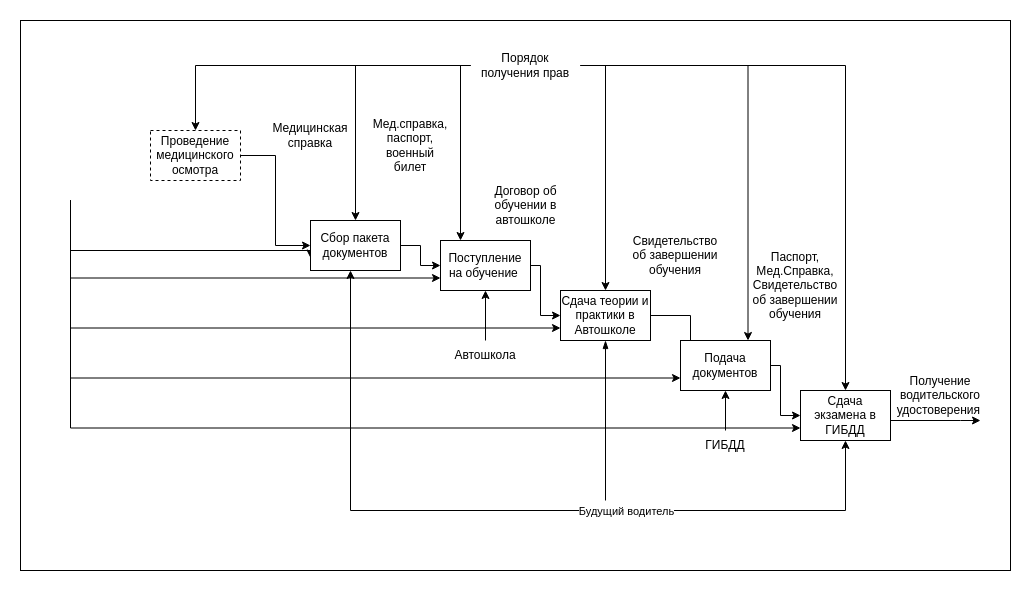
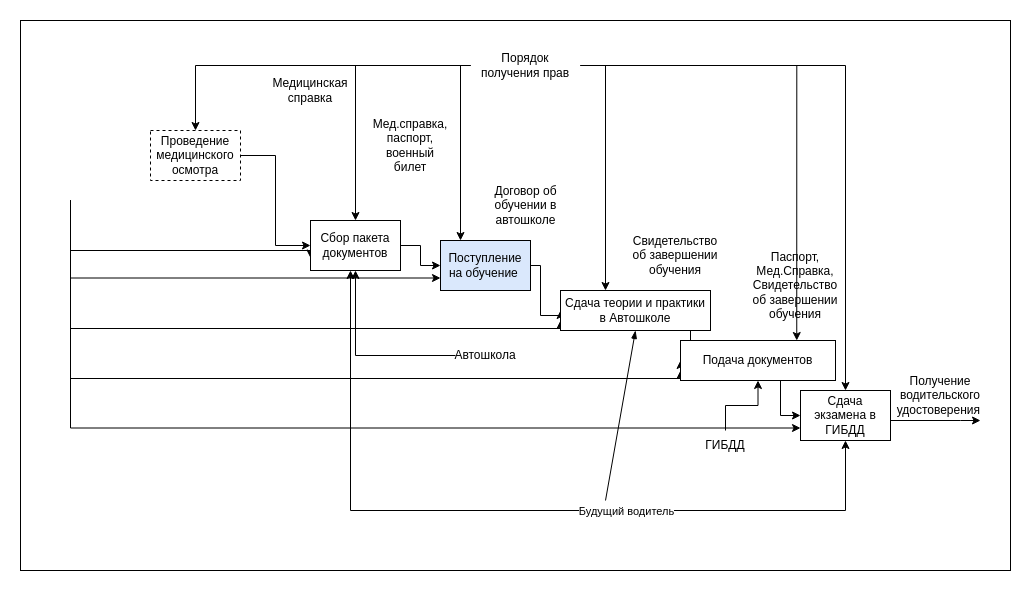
  <mxCell id="0" />
  <mxCell id="1" parent="0" />
  <mxCell id="2" value="" style="rounded=0;whiteSpace=wrap;html=1;" parent="1" vertex="1"><mxGeometry x="20" y="20" width="990" height="550" as="geometry" /></mxCell>
  <mxCell id="3" style="edgeStyle=orthogonalEdgeStyle;rounded=0;orthogonalLoop=1;jettySize=auto;html=1;entryX=0;entryY=0.75;entryDx=0;entryDy=0;startArrow=none;startFill=0;endArrow=classic;endFill=1;" parent="1" target="19" edge="1"><mxGeometry relative="1" as="geometry"><mxPoint x="70" y="200" as="sourcePoint" /><Array as="points"><mxPoint x="70" y="378" /></Array></mxGeometry></mxCell>
  <mxCell id="4" style="edgeStyle=orthogonalEdgeStyle;rounded=0;orthogonalLoop=1;jettySize=auto;html=1;entryX=0;entryY=0.75;entryDx=0;entryDy=0;startArrow=none;startFill=0;endArrow=classic;endFill=1;" parent="1" target="20" edge="1"><mxGeometry relative="1" as="geometry"><mxPoint x="70" y="200" as="sourcePoint" /><Array as="points"><mxPoint x="70" y="428" /></Array></mxGeometry></mxCell>
  <mxCell id="5" style="edgeStyle=orthogonalEdgeStyle;rounded=0;orthogonalLoop=1;jettySize=auto;html=1;entryX=0;entryY=0.75;entryDx=0;entryDy=0;startArrow=none;startFill=0;endArrow=classic;endFill=1;" parent="1" target="17" edge="1"><mxGeometry relative="1" as="geometry"><mxPoint x="70" y="200" as="sourcePoint" /><Array as="points"><mxPoint x="70" y="328" /></Array></mxGeometry></mxCell>
  <mxCell id="6" style="edgeStyle=orthogonalEdgeStyle;rounded=0;orthogonalLoop=1;jettySize=auto;html=1;entryX=0;entryY=0.75;entryDx=0;entryDy=0;startArrow=none;startFill=0;endArrow=classic;endFill=1;" parent="1" target="15" edge="1"><mxGeometry relative="1" as="geometry"><mxPoint x="70" y="200" as="sourcePoint" /><Array as="points"><mxPoint x="70" y="278" /></Array></mxGeometry></mxCell>
  <mxCell id="7" style="edgeStyle=orthogonalEdgeStyle;rounded=0;orthogonalLoop=1;jettySize=auto;html=1;entryX=0;entryY=0.75;entryDx=0;entryDy=0;startArrow=none;startFill=0;endArrow=classic;endFill=1;" parent="1" target="13" edge="1"><mxGeometry relative="1" as="geometry"><mxPoint x="70" y="200" as="sourcePoint" /><Array as="points"><mxPoint x="70" y="250" /><mxPoint x="310" y="250" /></Array></mxGeometry></mxCell>
  <mxCell id="8" style="edgeStyle=orthogonalEdgeStyle;rounded=0;orthogonalLoop=1;jettySize=auto;html=1;entryX=0;entryY=0.5;entryDx=0;entryDy=0;startArrow=none;startFill=0;endArrow=classic;endFill=1;" parent="1" source="9" target="13" edge="1"><mxGeometry relative="1" as="geometry" /></mxCell>
  <mxCell id="9" value="Проведение медицинского осмотра" style="rounded=0;whiteSpace=wrap;html=1;dashed=1;" parent="1" vertex="1"><mxGeometry x="150" y="130" width="90" height="50" as="geometry" /></mxCell>
  <mxCell id="10" style="edgeStyle=orthogonalEdgeStyle;rounded=0;orthogonalLoop=1;jettySize=auto;html=1;entryX=0.5;entryY=1;entryDx=0;entryDy=0;startArrow=classic;startFill=1;" parent="1" source="13" target="20" edge="1"><mxGeometry relative="1" as="geometry"><Array as="points"><mxPoint x="350" y="510" /><mxPoint x="845" y="510" /></Array></mxGeometry></mxCell>
  <mxCell id="11" value="Будущий водитель" style="edgeLabel;html=1;align=center;verticalAlign=middle;resizable=0;points=[];" parent="10" vertex="1" connectable="0"><mxGeometry x="-0.02" relative="1" as="geometry"><mxPoint x="121" as="offset" /></mxGeometry></mxCell>
  <mxCell id="12" style="edgeStyle=orthogonalEdgeStyle;rounded=0;orthogonalLoop=1;jettySize=auto;html=1;entryX=0;entryY=0.5;entryDx=0;entryDy=0;startArrow=none;startFill=0;endArrow=classic;endFill=1;" parent="1" source="13" target="15" edge="1"><mxGeometry relative="1" as="geometry" /></mxCell>
  <mxCell id="13" value="Сбор пакета документов" style="rounded=0;whiteSpace=wrap;html=1;" parent="1" vertex="1"><mxGeometry x="310" y="220" width="90" height="50" as="geometry" /></mxCell>
  <mxCell id="14" style="edgeStyle=orthogonalEdgeStyle;rounded=0;orthogonalLoop=1;jettySize=auto;html=1;entryX=0;entryY=0.5;entryDx=0;entryDy=0;startArrow=none;startFill=0;endArrow=classic;endFill=1;" parent="1" source="15" target="17" edge="1"><mxGeometry relative="1" as="geometry"><Array as="points"><mxPoint x="540" y="265" /><mxPoint x="540" y="315" /></Array></mxGeometry></mxCell>
- <mxCell id="15" value="Поступление на обучение&amp;nbsp;" style="rounded=0;whiteSpace=wrap;html=1;" parent="1" vertex="1"><mxGeometry x="440" y="240" width="90" height="50" as="geometry" /></mxCell>
+ <mxCell id="15" value="Поступление на обучение&amp;nbsp;" style="rounded=0;whiteSpace=wrap;html=1;fillColor=#dae8fc;" parent="1" vertex="1"><mxGeometry x="440" y="240" width="90" height="50" as="geometry" /></mxCell>
  <mxCell id="16" style="edgeStyle=orthogonalEdgeStyle;rounded=0;orthogonalLoop=1;jettySize=auto;html=1;entryX=0;entryY=0.5;entryDx=0;entryDy=0;startArrow=none;startFill=0;endArrow=classic;endFill=1;" parent="1" source="17" target="19" edge="1"><mxGeometry relative="1" as="geometry"><Array as="points"><mxPoint x="690" y="315" /><mxPoint x="690" y="365" /></Array></mxGeometry></mxCell>
- <mxCell id="17" value="Сдача теории и практики в Автошколе" style="rounded=0;whiteSpace=wrap;html=1;" parent="1" vertex="1"><mxGeometry x="560" y="290" width="90" height="50" as="geometry" /></mxCell>
+ <mxCell id="17" value="Сдача теории и практики в Автошколе" style="rounded=0;whiteSpace=wrap;html=1;" parent="1" vertex="1"><mxGeometry x="560" y="290" width="150" height="40" as="geometry" /></mxCell>
  <mxCell id="18" style="edgeStyle=orthogonalEdgeStyle;rounded=0;orthogonalLoop=1;jettySize=auto;html=1;entryX=0;entryY=0.5;entryDx=0;entryDy=0;startArrow=none;startFill=0;endArrow=classic;endFill=1;" parent="1" source="19" target="20" edge="1"><mxGeometry relative="1" as="geometry"><Array as="points"><mxPoint x="780" y="365" /><mxPoint x="780" y="415" /></Array></mxGeometry></mxCell>
- <mxCell id="19" value="Подача документов" style="rounded=0;whiteSpace=wrap;html=1;" parent="1" vertex="1"><mxGeometry x="680" y="340" width="90" height="50" as="geometry" /></mxCell>
+ <mxCell id="19" value="Подача документов" style="rounded=0;whiteSpace=wrap;html=1;" parent="1" vertex="1"><mxGeometry x="680" y="340" width="155" height="40" as="geometry" /></mxCell>
  <mxCell id="20" value="Сдача экзамена в ГИБДД" style="rounded=0;whiteSpace=wrap;html=1;" parent="1" vertex="1"><mxGeometry x="800" y="390" width="90" height="50" as="geometry" /></mxCell>
  <mxCell id="21" value="" style="endArrow=classic;html=1;rounded=0;" parent="1" edge="1"><mxGeometry width="50" height="50" relative="1" as="geometry"><mxPoint x="890" y="420" as="sourcePoint" /><mxPoint x="980" y="420" as="targetPoint" /><Array as="points"><mxPoint x="960" y="420" /></Array></mxGeometry></mxCell>
  <mxCell id="22" value="" style="edgeStyle=orthogonalEdgeStyle;rounded=0;orthogonalLoop=1;jettySize=auto;html=1;" parent="1" source="23" target="19" edge="1"><mxGeometry relative="1" as="geometry" /></mxCell>
  <mxCell id="23" value="ГИБДД" style="text;html=1;strokeColor=none;fillColor=none;align=center;verticalAlign=middle;whiteSpace=wrap;rounded=0;" parent="1" vertex="1"><mxGeometry x="695" y="430" width="60" height="30" as="geometry" /></mxCell>
  <mxCell id="24" value="Получение водительского удостоверения&amp;nbsp;" style="text;html=1;strokeColor=none;fillColor=none;align=center;verticalAlign=middle;whiteSpace=wrap;rounded=0;" parent="1" vertex="1"><mxGeometry x="910" y="380" width="60" height="30" as="geometry" /></mxCell>
  <mxCell id="25" value="" style="endArrow=none;html=1;rounded=0;exitX=0.5;exitY=1;exitDx=0;exitDy=0;startArrow=blockThin;startFill=1;endFill=0;" parent="1" source="17" edge="1"><mxGeometry width="50" height="50" relative="1" as="geometry"><mxPoint x="604.5" y="350" as="sourcePoint" /><mxPoint x="605" y="500" as="targetPoint" /></mxGeometry></mxCell>
- <mxCell id="26" value="" style="edgeStyle=orthogonalEdgeStyle;rounded=0;orthogonalLoop=1;jettySize=auto;html=1;startArrow=none;startFill=0;endArrow=classic;endFill=1;" parent="1" source="27" target="15" edge="1"><mxGeometry relative="1" as="geometry" /></mxCell>
+ <mxCell id="26" value="" style="edgeStyle=orthogonalEdgeStyle;rounded=0;orthogonalLoop=1;jettySize=auto;html=1;startArrow=none;startFill=0;endArrow=classic;endFill=1;" parent="1" source="27" target="13" edge="1"><mxGeometry relative="1" as="geometry" /></mxCell>
  <mxCell id="27" value="Автошкола" style="text;html=1;strokeColor=none;fillColor=none;align=center;verticalAlign=middle;whiteSpace=wrap;rounded=0;" parent="1" vertex="1"><mxGeometry x="455" y="340" width="60" height="30" as="geometry" /></mxCell>
  <mxCell id="28" style="edgeStyle=orthogonalEdgeStyle;rounded=0;orthogonalLoop=1;jettySize=auto;html=1;startArrow=none;startFill=0;endArrow=classic;endFill=1;" parent="1" source="34" target="20" edge="1"><mxGeometry relative="1" as="geometry" /></mxCell>
  <mxCell id="29" style="edgeStyle=orthogonalEdgeStyle;rounded=0;orthogonalLoop=1;jettySize=auto;html=1;startArrow=none;startFill=0;endArrow=classic;endFill=1;" parent="1" source="34" target="9" edge="1"><mxGeometry relative="1" as="geometry" /></mxCell>
  <mxCell id="30" style="edgeStyle=orthogonalEdgeStyle;rounded=0;orthogonalLoop=1;jettySize=auto;html=1;entryX=0.5;entryY=0;entryDx=0;entryDy=0;startArrow=none;startFill=0;endArrow=classic;endFill=1;" parent="1" source="34" target="13" edge="1"><mxGeometry relative="1" as="geometry" /></mxCell>
  <mxCell id="31" style="edgeStyle=orthogonalEdgeStyle;rounded=0;orthogonalLoop=1;jettySize=auto;html=1;entryX=0.75;entryY=0;entryDx=0;entryDy=0;startArrow=none;startFill=0;endArrow=classic;endFill=1;" parent="1" source="34" target="19" edge="1"><mxGeometry relative="1" as="geometry" /></mxCell>
  <mxCell id="32" style="edgeStyle=orthogonalEdgeStyle;rounded=0;orthogonalLoop=1;jettySize=auto;html=1;startArrow=none;startFill=0;endArrow=classic;endFill=1;" parent="1" source="34" target="17" edge="1"><mxGeometry relative="1" as="geometry"><Array as="points"><mxPoint x="605" y="65" /></Array></mxGeometry></mxCell>
  <mxCell id="33" style="edgeStyle=orthogonalEdgeStyle;rounded=0;orthogonalLoop=1;jettySize=auto;html=1;startArrow=none;startFill=0;endArrow=classic;endFill=1;" parent="1" source="34" target="15" edge="1"><mxGeometry relative="1" as="geometry"><Array as="points"><mxPoint x="460" y="65" /></Array></mxGeometry></mxCell>
  <mxCell id="34" value="Порядок получения прав" style="text;html=1;strokeColor=none;fillColor=none;align=center;verticalAlign=middle;whiteSpace=wrap;rounded=0;" parent="1" vertex="1"><mxGeometry x="470" y="50" width="110" height="30" as="geometry" /></mxCell>
- <mxCell id="35" value="Медицинская справка" style="text;html=1;strokeColor=none;fillColor=none;align=center;verticalAlign=middle;whiteSpace=wrap;rounded=0;" parent="1" vertex="1"><mxGeometry x="280" y="120" width="60" height="30" as="geometry" /></mxCell>
+ <mxCell id="35" value="Медицинская справка" style="text;html=1;strokeColor=none;fillColor=none;align=center;verticalAlign=middle;whiteSpace=wrap;rounded=0;" parent="1" vertex="1"><mxGeometry x="280" y="75" width="60" height="30" as="geometry" /></mxCell>
  <mxCell id="36" value="Мед.справка, паспорт, военный билет" style="text;html=1;strokeColor=none;fillColor=none;align=center;verticalAlign=middle;whiteSpace=wrap;rounded=0;" parent="1" vertex="1"><mxGeometry x="380" y="130" width="60" height="30" as="geometry" /></mxCell>
  <mxCell id="37" value="Договор об обучении в автошколе" style="text;html=1;strokeColor=none;fillColor=none;align=center;verticalAlign=middle;whiteSpace=wrap;rounded=0;" parent="1" vertex="1"><mxGeometry x="492.5" y="190" width="65" height="30" as="geometry" /></mxCell>
  <mxCell id="38" value="Свидетельство об завершении обучения" style="text;html=1;strokeColor=none;fillColor=none;align=center;verticalAlign=middle;whiteSpace=wrap;rounded=0;" parent="1" vertex="1"><mxGeometry x="630" y="240" width="90" height="30" as="geometry" /></mxCell>
  <mxCell id="39" value="Паспорт, Мед.Справка,&lt;br&gt;Свидетельство об завершении обучения" style="text;html=1;strokeColor=none;fillColor=none;align=center;verticalAlign=middle;whiteSpace=wrap;rounded=0;" parent="1" vertex="1"><mxGeometry x="750" y="270" width="90" height="30" as="geometry" /></mxCell>
